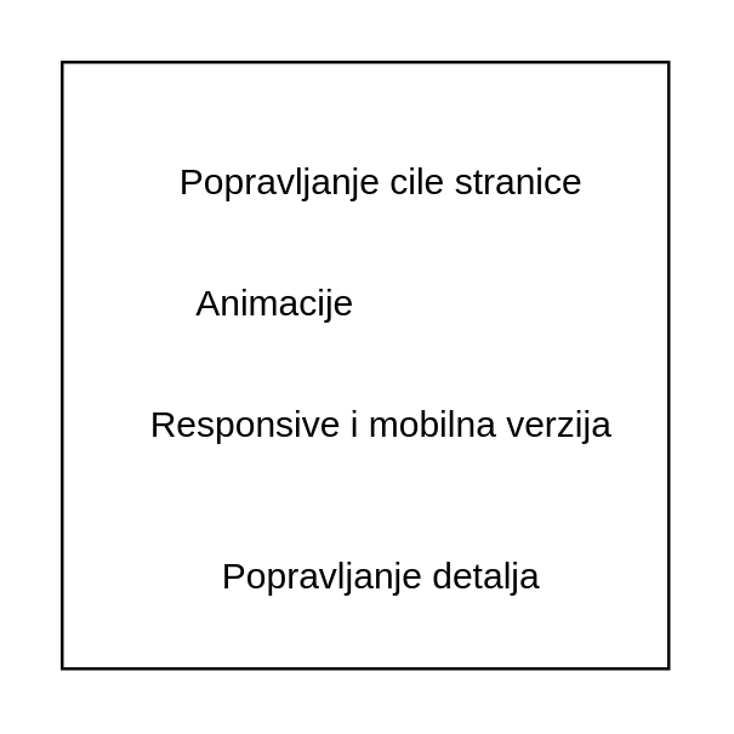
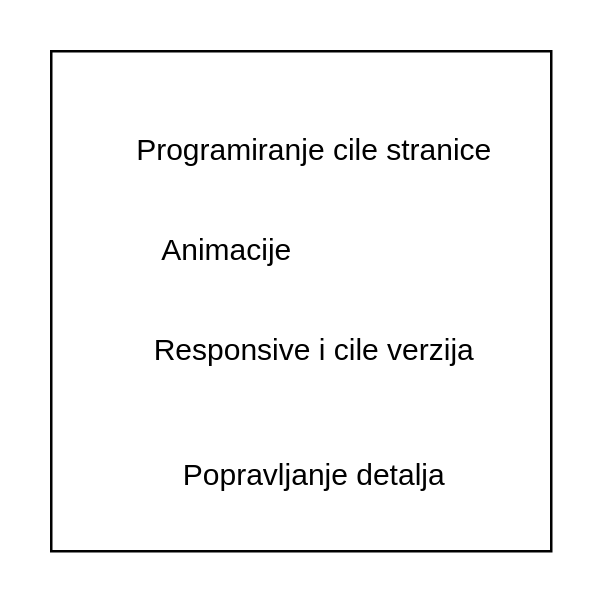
  <mxCell id="0" />
  <mxCell id="1" parent="0" />
  <mxCell id="2" value="" style="whiteSpace=wrap;html=1;aspect=fixed;" parent="1" vertex="1"><mxGeometry x="20" y="20" width="200" height="200" as="geometry" /></mxCell>
- <mxCell id="3" value="Popravljanje cile stranice" style="text;html=1;resizable=0;autosize=1;align=center;verticalAlign=middle;points=[];fillColor=none;strokeColor=none;rounded=0;" parent="1" vertex="1"><mxGeometry x="45" y="50" width="160" height="20" as="geometry" /></mxCell>
+ <mxCell id="3" value="Programiranje cile stranice" style="text;html=1;resizable=0;autosize=1;align=center;verticalAlign=middle;points=[];fillColor=none;strokeColor=none;rounded=0;" parent="1" vertex="1"><mxGeometry x="45" y="50" width="160" height="20" as="geometry" /></mxCell>
  <mxCell id="4" value="Animacije" style="text;html=1;resizable=0;autosize=1;align=center;verticalAlign=middle;points=[];fillColor=none;strokeColor=none;rounded=0;" parent="1" vertex="1"><mxGeometry x="55" y="90" width="70" height="20" as="geometry" /></mxCell>
- <mxCell id="5" value="Responsive i mobilna verzija" style="text;html=1;resizable=0;autosize=1;align=center;verticalAlign=middle;points=[];fillColor=none;strokeColor=none;rounded=0;" parent="1" vertex="1"><mxGeometry x="40" y="130" width="170" height="20" as="geometry" /></mxCell>
+ <mxCell id="5" value="Responsive i cile verzija" style="text;html=1;resizable=0;autosize=1;align=center;verticalAlign=middle;points=[];fillColor=none;strokeColor=none;rounded=0;" parent="1" vertex="1"><mxGeometry x="40" y="130" width="170" height="20" as="geometry" /></mxCell>
  <mxCell id="6" value="Popravljanje detalja" style="text;html=1;resizable=0;autosize=1;align=center;verticalAlign=middle;points=[];fillColor=none;strokeColor=none;rounded=0;" parent="1" vertex="1"><mxGeometry x="65" y="180" width="120" height="20" as="geometry" /></mxCell>
